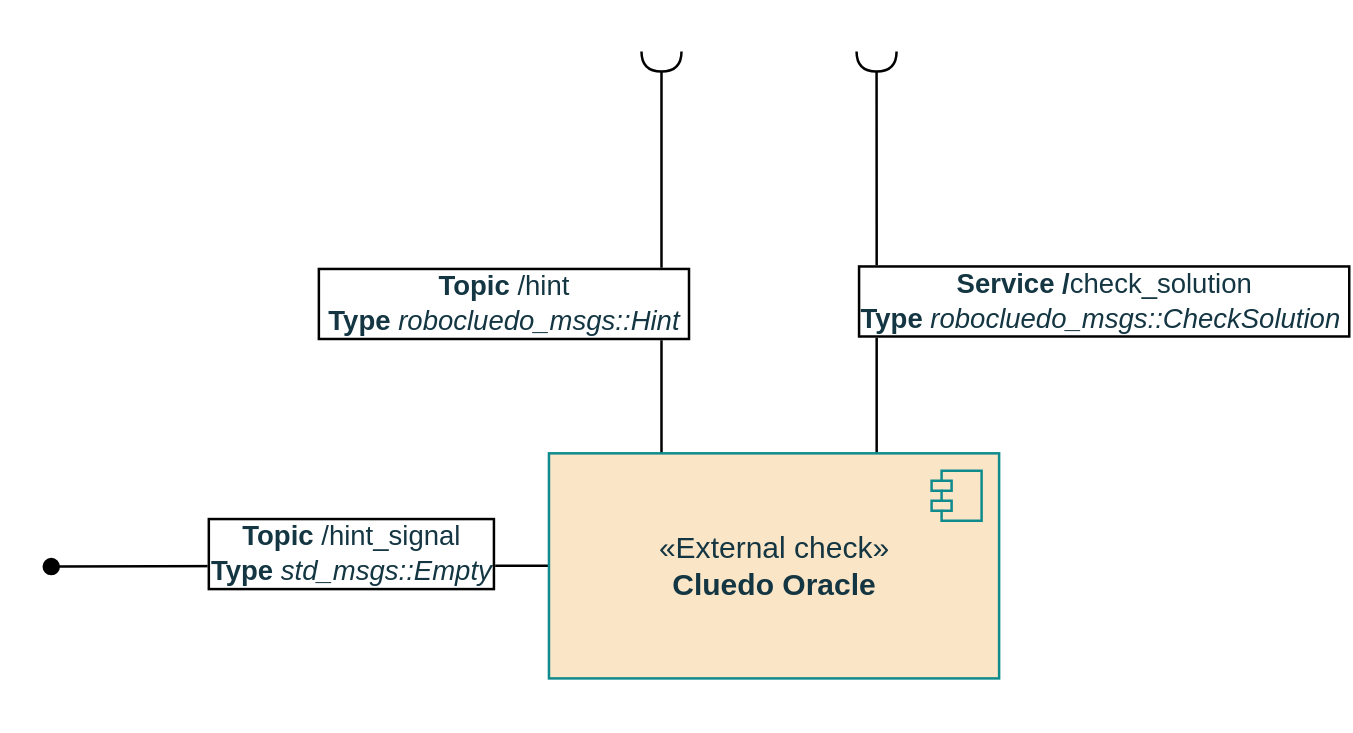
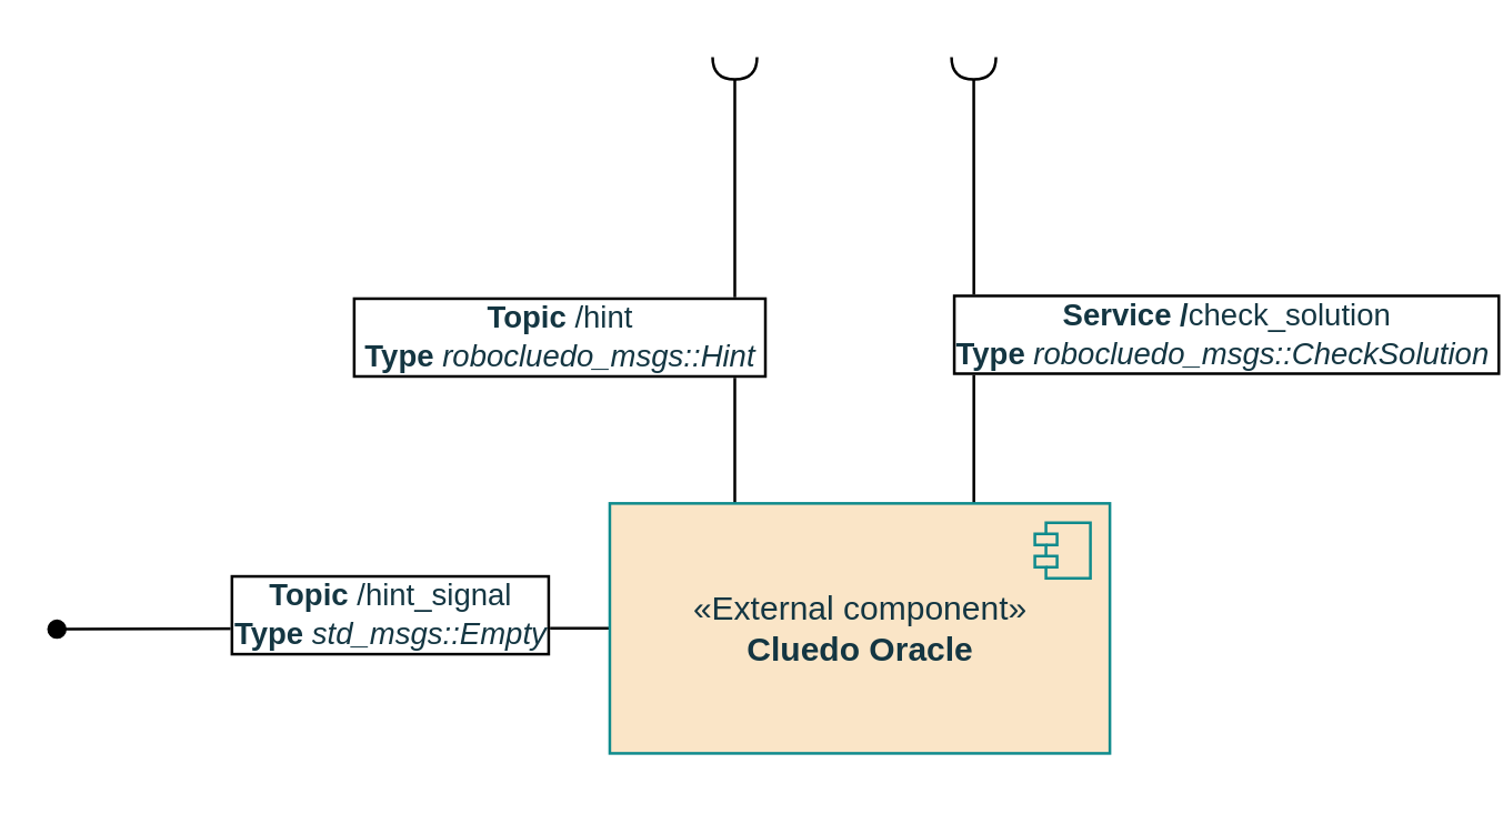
  <mxCell id="0" />
  <mxCell id="1" parent="0" />
  <mxCell id="2" style="edgeStyle=orthogonalEdgeStyle;rounded=0;orthogonalLoop=1;jettySize=auto;html=1;fontColor=#143642;endArrow=oval;endFill=1;strokeColor=default;fillColor=#FAE5C7;" edge="1" parent="1" source="8"><mxGeometry relative="1" as="geometry"><mxPoint x="20" y="226" as="targetPoint" /></mxGeometry></mxCell>
  <mxCell id="3" value="&lt;b style=&quot;color: rgb(20 , 54 , 66)&quot;&gt;Topic&amp;nbsp;&lt;/b&gt;&lt;span style=&quot;color: rgb(20 , 54 , 66)&quot;&gt;/hint_signal&lt;/span&gt;&lt;br style=&quot;color: rgb(20 , 54 , 66)&quot;&gt;&lt;b style=&quot;color: rgb(20 , 54 , 66)&quot;&gt;Type&lt;/b&gt;&lt;span style=&quot;color: rgb(20 , 54 , 66)&quot;&gt;&amp;nbsp;&lt;/span&gt;&lt;i style=&quot;color: rgb(20 , 54 , 66)&quot;&gt;std_msgs::Empty&lt;/i&gt;" style="edgeLabel;html=1;align=center;verticalAlign=middle;resizable=0;points=[];labelBorderColor=#000000;" vertex="1" connectable="0" parent="2"><mxGeometry x="0.107" y="1" relative="1" as="geometry"><mxPoint x="31" y="-7" as="offset" /></mxGeometry></mxCell>
  <mxCell id="4" style="edgeStyle=elbowEdgeStyle;rounded=0;orthogonalLoop=1;jettySize=auto;html=1;exitX=0.25;exitY=0;exitDx=0;exitDy=0;fontColor=#143642;endArrow=halfCircle;endFill=0;strokeColor=default;fillColor=#FAE5C7;elbow=vertical;" edge="1" parent="1" source="8"><mxGeometry relative="1" as="geometry"><mxPoint x="264" y="20" as="targetPoint" /><Array as="points"><mxPoint x="89" y="120.72" /></Array></mxGeometry></mxCell>
  <mxCell id="5" value="&lt;b style=&quot;color: rgb(20 , 54 , 66)&quot;&gt;Topic&amp;nbsp;&lt;/b&gt;&lt;span style=&quot;color: rgb(20 , 54 , 66)&quot;&gt;/hint&lt;/span&gt;&lt;br style=&quot;color: rgb(20 , 54 , 66)&quot;&gt;&lt;b style=&quot;color: rgb(20 , 54 , 66)&quot;&gt;&amp;nbsp;Type&lt;/b&gt;&lt;span style=&quot;color: rgb(20 , 54 , 66)&quot;&gt;&amp;nbsp;&lt;/span&gt;&lt;i style=&quot;color: rgb(20 , 54 , 66)&quot;&gt;robocluedo_msgs::Hint&amp;nbsp;&lt;/i&gt;" style="edgeLabel;html=1;align=center;verticalAlign=middle;resizable=0;points=[];labelBorderColor=#000000;" vertex="1" connectable="0" parent="4"><mxGeometry x="0.487" relative="1" as="geometry"><mxPoint x="-64" y="59" as="offset" /></mxGeometry></mxCell>
  <mxCell id="6" style="edgeStyle=elbowEdgeStyle;rounded=0;orthogonalLoop=1;jettySize=auto;elbow=vertical;html=1;exitX=0.728;exitY=0.008;exitDx=0;exitDy=0;fontColor=#143642;endArrow=halfCircle;endFill=0;strokeColor=default;fillColor=#FAE5C7;exitPerimeter=0;" edge="1" parent="1"><mxGeometry relative="1" as="geometry"><mxPoint x="350" y="20" as="targetPoint" /><mxPoint x="350.04" y="180.72" as="sourcePoint" /><Array as="points"><mxPoint x="169" y="90" /></Array></mxGeometry></mxCell>
  <mxCell id="7" value="&lt;b style=&quot;color: rgb(20 , 54 , 66)&quot;&gt;Service /&lt;/b&gt;&lt;span style=&quot;color: rgb(20 , 54 , 66)&quot;&gt;check_solution&lt;/span&gt;&lt;br style=&quot;color: rgb(20 , 54 , 66)&quot;&gt;&lt;b style=&quot;color: rgb(20 , 54 , 66)&quot;&gt;Type&amp;nbsp;&lt;/b&gt;&lt;i style=&quot;color: rgb(20 , 54 , 66)&quot;&gt;robocluedo_msgs::CheckSolution&amp;nbsp;&lt;/i&gt;" style="edgeLabel;html=1;align=center;verticalAlign=middle;resizable=0;points=[];labelBorderColor=#000000;" vertex="1" connectable="0" parent="6"><mxGeometry x="-0.503" relative="1" as="geometry"><mxPoint x="90" y="-21" as="offset" /></mxGeometry></mxCell>
- <mxCell id="8" value="«External check»&lt;br&gt;&lt;b&gt;Cluedo Oracle&lt;/b&gt;" style="html=1;dropTarget=0;fontColor=#143642;strokeColor=#0F8B8D;fillColor=#FAE5C7;gradientColor=none;" vertex="1" parent="1"><mxGeometry x="219" y="180.72" width="180" height="90" as="geometry" /></mxCell>
+ <mxCell id="8" value="«External component»&lt;br&gt;&lt;b&gt;Cluedo Oracle&lt;/b&gt;" style="html=1;dropTarget=0;fontColor=#143642;strokeColor=#0F8B8D;fillColor=#FAE5C7;gradientColor=none;" vertex="1" parent="1"><mxGeometry x="219" y="180.72" width="180" height="90" as="geometry" /></mxCell>
  <mxCell id="9" value="" style="shape=module;jettyWidth=8;jettyHeight=4;fontColor=#143642;strokeColor=#0F8B8D;fillColor=#FAE5C7;gradientColor=none;" vertex="1" parent="8"><mxGeometry x="1" width="20" height="20" relative="1" as="geometry"><mxPoint x="-27" y="7" as="offset" /></mxGeometry></mxCell>
